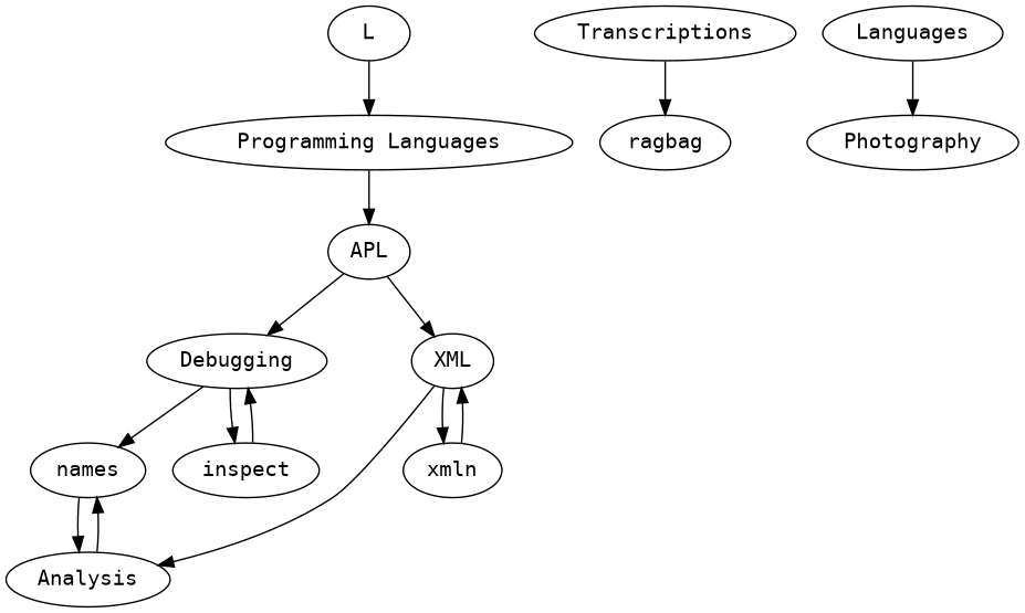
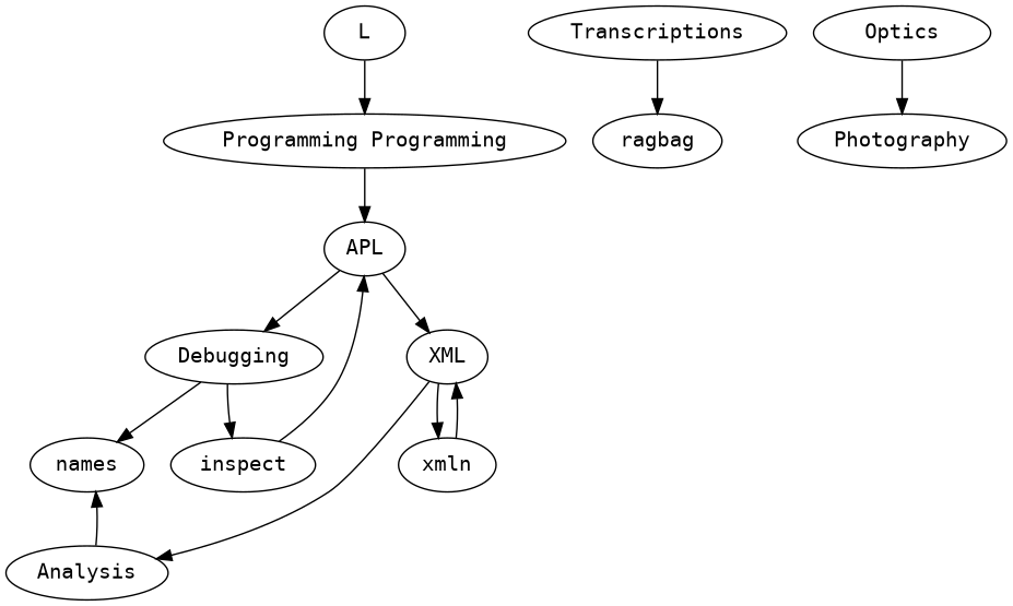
  digraph {
    fontname="DejaVu Sans Mono"
    node [fontname="DejaVu Sans Mono"]
    edge [fontname="DejaVu Sans Mono"]
-   n1 [label="Programming Languages"]
+   n1 [label="Programming Programming"]
    APL
    Debugging
    XML
    L
    Transcriptions
    ragbag
-   Optics [label=Languages]
+   Optics
    Photography
    inspect
    names
    Analysis
    xmln
    n1 -> APL
    APL -> Debugging
    APL -> XML
    Debugging -> inspect
    Debugging -> names
    XML -> Analysis
    XML -> xmln
    L -> n1
    Transcriptions -> ragbag
    Optics -> Photography
-   inspect -> Debugging
-   names -> Analysis
+   inspect -> APL
    Analysis -> names
    xmln -> XML
  }
